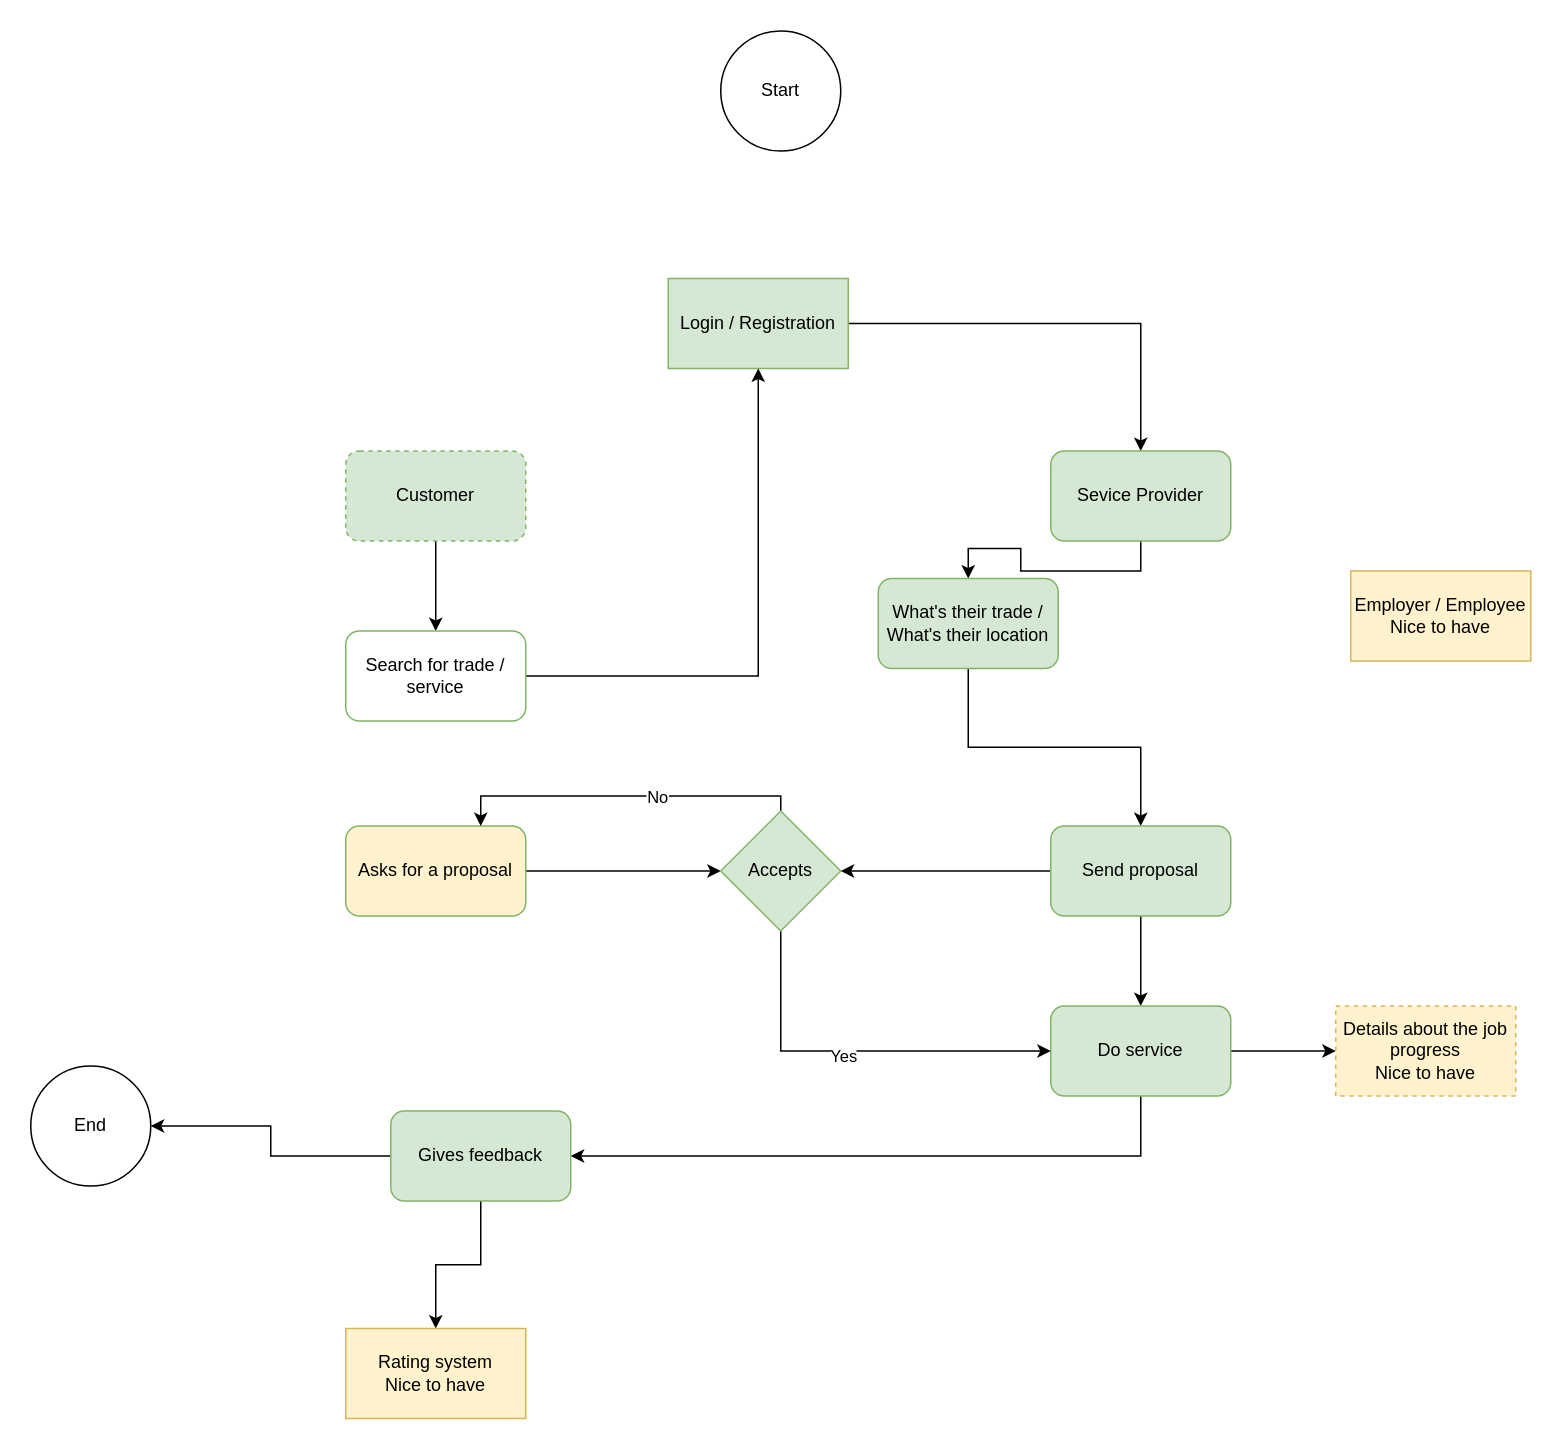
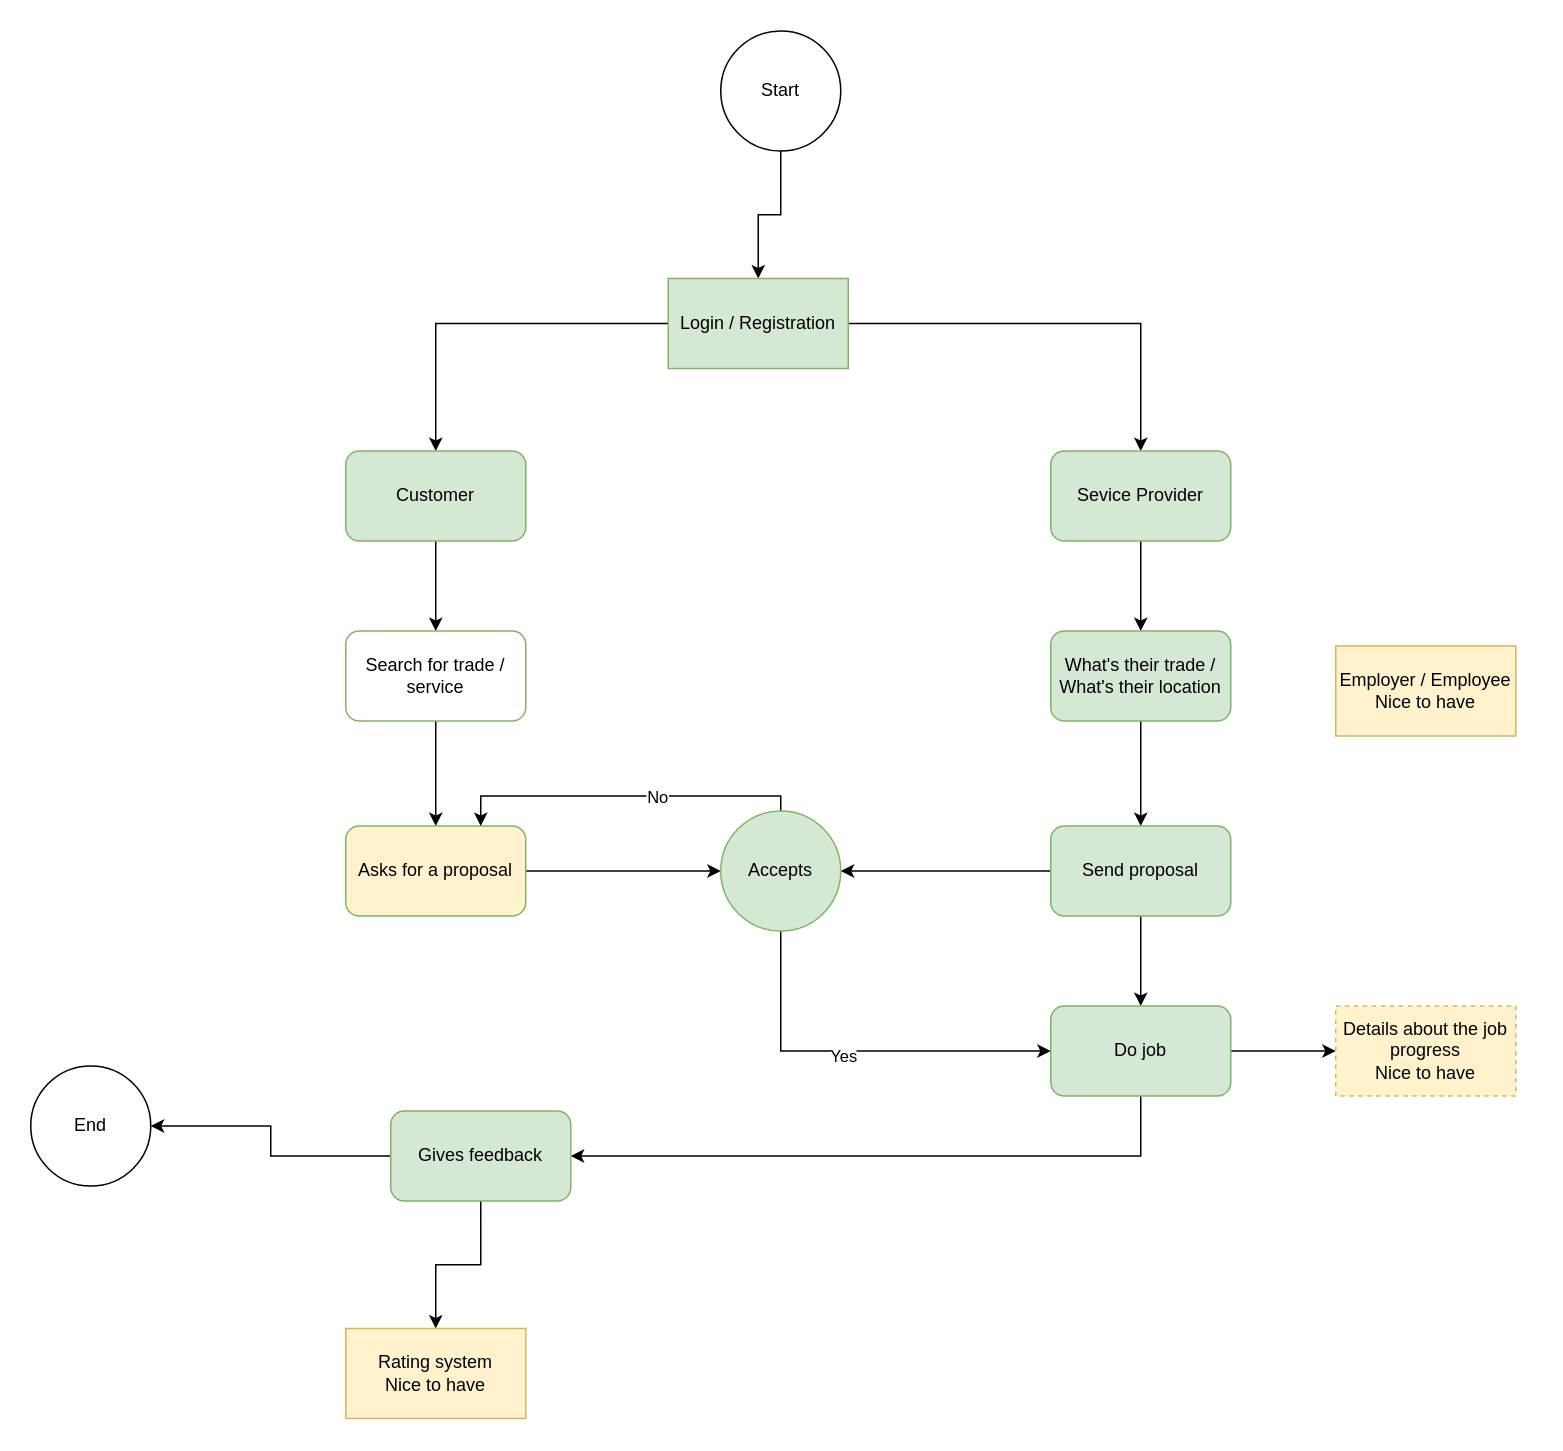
  <mxCell id="0" />
  <mxCell id="1" parent="0" />
+ <mxCell id="2" style="edgeStyle=orthogonalEdgeStyle;rounded=0;orthogonalLoop=1;jettySize=auto;html=1;entryX=0.5;entryY=0;entryDx=0;entryDy=0;" edge="1" parent="1" source="3" target="6"><mxGeometry relative="1" as="geometry" /></mxCell>
  <mxCell id="3" value="Start" style="ellipse;whiteSpace=wrap;html=1;aspect=fixed;" vertex="1" parent="1"><mxGeometry x="480" y="20" width="80" height="80" as="geometry" /></mxCell>
+ <mxCell id="4" style="edgeStyle=orthogonalEdgeStyle;rounded=0;orthogonalLoop=1;jettySize=auto;html=1;entryX=0.5;entryY=0;entryDx=0;entryDy=0;" edge="1" parent="1" source="6" target="8"><mxGeometry relative="1" as="geometry" /></mxCell>
  <mxCell id="5" style="edgeStyle=orthogonalEdgeStyle;rounded=0;orthogonalLoop=1;jettySize=auto;html=1;entryX=0.5;entryY=0;entryDx=0;entryDy=0;" edge="1" parent="1" source="6" target="10"><mxGeometry relative="1" as="geometry" /></mxCell>
  <mxCell id="6" value="Login / Registration" style="rounded=0;whiteSpace=wrap;html=1;fillColor=#d5e8d4;strokeColor=#82b366;" vertex="1" parent="1"><mxGeometry x="445" y="185" width="120" height="60" as="geometry" /></mxCell>
  <mxCell id="7" style="edgeStyle=orthogonalEdgeStyle;rounded=0;orthogonalLoop=1;jettySize=auto;html=1;entryX=0.5;entryY=0;entryDx=0;entryDy=0;" edge="1" parent="1" source="8" target="22"><mxGeometry relative="1" as="geometry" /></mxCell>
- <mxCell id="8" value="Customer" style="rounded=1;whiteSpace=wrap;html=1;fillColor=#d5e8d4;strokeColor=#82b366;dashed=1;" vertex="1" parent="1"><mxGeometry x="230" y="300" width="120" height="60" as="geometry" /></mxCell>
+ <mxCell id="8" value="Customer" style="rounded=1;whiteSpace=wrap;html=1;fillColor=#d5e8d4;strokeColor=#82b366;" vertex="1" parent="1"><mxGeometry x="230" y="300" width="120" height="60" as="geometry" /></mxCell>
  <mxCell id="9" style="edgeStyle=orthogonalEdgeStyle;rounded=0;orthogonalLoop=1;jettySize=auto;html=1;entryX=0.5;entryY=0;entryDx=0;entryDy=0;" edge="1" parent="1" source="10" target="13"><mxGeometry relative="1" as="geometry" /></mxCell>
  <mxCell id="10" value="Sevice Provider" style="rounded=1;whiteSpace=wrap;html=1;fillColor=#d5e8d4;strokeColor=#82b366;" vertex="1" parent="1"><mxGeometry x="700" y="300" width="120" height="60" as="geometry" /></mxCell>
- <mxCell id="11" value="Employer / Employee&lt;br&gt;Nice to have" style="rounded=0;whiteSpace=wrap;html=1;fillColor=#fff2cc;strokeColor=#d6b656;" vertex="1" parent="1"><mxGeometry x="900" y="380" width="120" height="60" as="geometry" /></mxCell>
+ <mxCell id="11" value="Employer / Employee&lt;br&gt;Nice to have" style="rounded=0;whiteSpace=wrap;html=1;fillColor=#fff2cc;strokeColor=#d6b656;" vertex="1" parent="1"><mxGeometry x="890" y="430" width="120" height="60" as="geometry" /></mxCell>
  <mxCell id="12" style="edgeStyle=orthogonalEdgeStyle;rounded=0;orthogonalLoop=1;jettySize=auto;html=1;entryX=0.5;entryY=0;entryDx=0;entryDy=0;" edge="1" parent="1" source="13" target="16"><mxGeometry relative="1" as="geometry" /></mxCell>
- <mxCell id="13" value="What's their trade / What's their location" style="rounded=1;whiteSpace=wrap;html=1;fillColor=#d5e8d4;strokeColor=#82b366;" vertex="1" parent="1"><mxGeometry x="585" y="385" width="120" height="60" as="geometry" /></mxCell>
+ <mxCell id="13" value="What's their trade / What's their location" style="rounded=1;whiteSpace=wrap;html=1;fillColor=#d5e8d4;strokeColor=#82b366;" vertex="1" parent="1"><mxGeometry x="700" y="420" width="120" height="60" as="geometry" /></mxCell>
  <mxCell id="14" style="edgeStyle=orthogonalEdgeStyle;rounded=0;orthogonalLoop=1;jettySize=auto;html=1;" edge="1" parent="1" source="16" target="19"><mxGeometry relative="1" as="geometry" /></mxCell>
  <mxCell id="15" style="edgeStyle=orthogonalEdgeStyle;rounded=0;orthogonalLoop=1;jettySize=auto;html=1;" edge="1" parent="1" source="16" target="29"><mxGeometry relative="1" as="geometry" /></mxCell>
  <mxCell id="16" value="Send proposal" style="rounded=1;whiteSpace=wrap;html=1;fillColor=#d5e8d4;strokeColor=#82b366;" vertex="1" parent="1"><mxGeometry x="700" y="550" width="120" height="60" as="geometry" /></mxCell>
  <mxCell id="17" style="edgeStyle=orthogonalEdgeStyle;rounded=0;orthogonalLoop=1;jettySize=auto;html=1;entryX=0;entryY=0.5;entryDx=0;entryDy=0;" edge="1" parent="1" source="19" target="20"><mxGeometry relative="1" as="geometry" /></mxCell>
  <mxCell id="18" style="edgeStyle=orthogonalEdgeStyle;rounded=0;orthogonalLoop=1;jettySize=auto;html=1;entryX=1;entryY=0.5;entryDx=0;entryDy=0;" edge="1" parent="1" source="19" target="32"><mxGeometry relative="1" as="geometry"><Array as="points"><mxPoint x="760" y="770" /></Array></mxGeometry></mxCell>
- <mxCell id="19" value="Do service" style="rounded=1;whiteSpace=wrap;html=1;fillColor=#d5e8d4;strokeColor=#82b366;" vertex="1" parent="1"><mxGeometry x="700" y="670" width="120" height="60" as="geometry" /></mxCell>
+ <mxCell id="19" value="Do job" style="rounded=1;whiteSpace=wrap;html=1;fillColor=#d5e8d4;strokeColor=#82b366;" vertex="1" parent="1"><mxGeometry x="700" y="670" width="120" height="60" as="geometry" /></mxCell>
  <mxCell id="20" value="Details about the job progress&lt;br&gt;Nice to have" style="rounded=0;whiteSpace=wrap;html=1;fillColor=#fff2cc;strokeColor=#d6b656;dashed=1;" vertex="1" parent="1"><mxGeometry x="890" y="670" width="120" height="60" as="geometry" /></mxCell>
- <mxCell id="21" style="edgeStyle=orthogonalEdgeStyle;rounded=0;orthogonalLoop=1;jettySize=auto;html=1;" edge="1" parent="1" source="22" target="6"><mxGeometry relative="1" as="geometry" /></mxCell>
+ <mxCell id="21" style="edgeStyle=orthogonalEdgeStyle;rounded=0;orthogonalLoop=1;jettySize=auto;html=1;entryX=0.5;entryY=0;entryDx=0;entryDy=0;" edge="1" parent="1" source="22" target="24"><mxGeometry relative="1" as="geometry" /></mxCell>
  <mxCell id="22" value="Search for trade / service" style="rounded=1;whiteSpace=wrap;html=1;fillColor=#ffffff;strokeColor=#82b366;" vertex="1" parent="1"><mxGeometry x="230" y="420" width="120" height="60" as="geometry" /></mxCell>
  <mxCell id="23" style="edgeStyle=orthogonalEdgeStyle;rounded=0;orthogonalLoop=1;jettySize=auto;html=1;entryX=0;entryY=0.5;entryDx=0;entryDy=0;" edge="1" parent="1" source="24" target="29"><mxGeometry relative="1" as="geometry"><mxPoint x="470" y="580" as="targetPoint" /></mxGeometry></mxCell>
  <mxCell id="24" value="Asks for a proposal" style="rounded=1;whiteSpace=wrap;html=1;fillColor=#fff2cc;strokeColor=#82b366;" vertex="1" parent="1"><mxGeometry x="230" y="550" width="120" height="60" as="geometry" /></mxCell>
  <mxCell id="25" style="edgeStyle=orthogonalEdgeStyle;rounded=0;orthogonalLoop=1;jettySize=auto;html=1;entryX=0.75;entryY=0;entryDx=0;entryDy=0;" edge="1" parent="1" source="29" target="24"><mxGeometry relative="1" as="geometry"><Array as="points"><mxPoint x="520" y="530" /><mxPoint x="320" y="530" /></Array></mxGeometry></mxCell>
  <mxCell id="26" value="No" style="edgeLabel;html=1;align=center;verticalAlign=middle;resizable=0;points=[];" vertex="1" connectable="0" parent="25"><mxGeometry x="-0.191" relative="1" as="geometry"><mxPoint as="offset" /></mxGeometry></mxCell>
  <mxCell id="27" style="edgeStyle=orthogonalEdgeStyle;rounded=0;orthogonalLoop=1;jettySize=auto;html=1;entryX=0;entryY=0.5;entryDx=0;entryDy=0;" edge="1" parent="1" source="29" target="19"><mxGeometry relative="1" as="geometry"><Array as="points"><mxPoint x="520" y="700" /></Array></mxGeometry></mxCell>
  <mxCell id="28" value="Yes" style="edgeLabel;html=1;align=center;verticalAlign=middle;resizable=0;points=[];" vertex="1" connectable="0" parent="27"><mxGeometry x="-0.069" y="-3" relative="1" as="geometry"><mxPoint as="offset" /></mxGeometry></mxCell>
- <mxCell id="29" value="Accepts" style="rhombus;whiteSpace=wrap;html=1;fillColor=#d5e8d4;strokeColor=#82b366;" vertex="1" parent="1"><mxGeometry x="480" y="540" width="80" height="80" as="geometry" /></mxCell>
+ <mxCell id="29" value="Accepts" style="ellipse;whiteSpace=wrap;html=1;fillColor=#d5e8d4;strokeColor=#82b366;" vertex="1" parent="1"><mxGeometry x="480" y="540" width="80" height="80" as="geometry" /></mxCell>
  <mxCell id="30" style="edgeStyle=orthogonalEdgeStyle;rounded=0;orthogonalLoop=1;jettySize=auto;html=1;" edge="1" parent="1" source="32" target="33"><mxGeometry relative="1" as="geometry" /></mxCell>
  <mxCell id="31" style="edgeStyle=orthogonalEdgeStyle;rounded=0;orthogonalLoop=1;jettySize=auto;html=1;entryX=0.5;entryY=0;entryDx=0;entryDy=0;" edge="1" parent="1" source="32" target="34"><mxGeometry relative="1" as="geometry" /></mxCell>
  <mxCell id="32" value="Gives feedback" style="rounded=1;whiteSpace=wrap;html=1;fillColor=#d5e8d4;strokeColor=#82b366;" vertex="1" parent="1"><mxGeometry x="260" y="740" width="120" height="60" as="geometry" /></mxCell>
  <mxCell id="33" value="End" style="ellipse;whiteSpace=wrap;html=1;aspect=fixed;" vertex="1" parent="1"><mxGeometry x="20" y="710" width="80" height="80" as="geometry" /></mxCell>
  <mxCell id="34" value="Rating system&lt;br&gt;Nice to have" style="rounded=0;whiteSpace=wrap;html=1;fillColor=#fff2cc;strokeColor=#d6b656;" vertex="1" parent="1"><mxGeometry x="230" y="885" width="120" height="60" as="geometry" /></mxCell>
